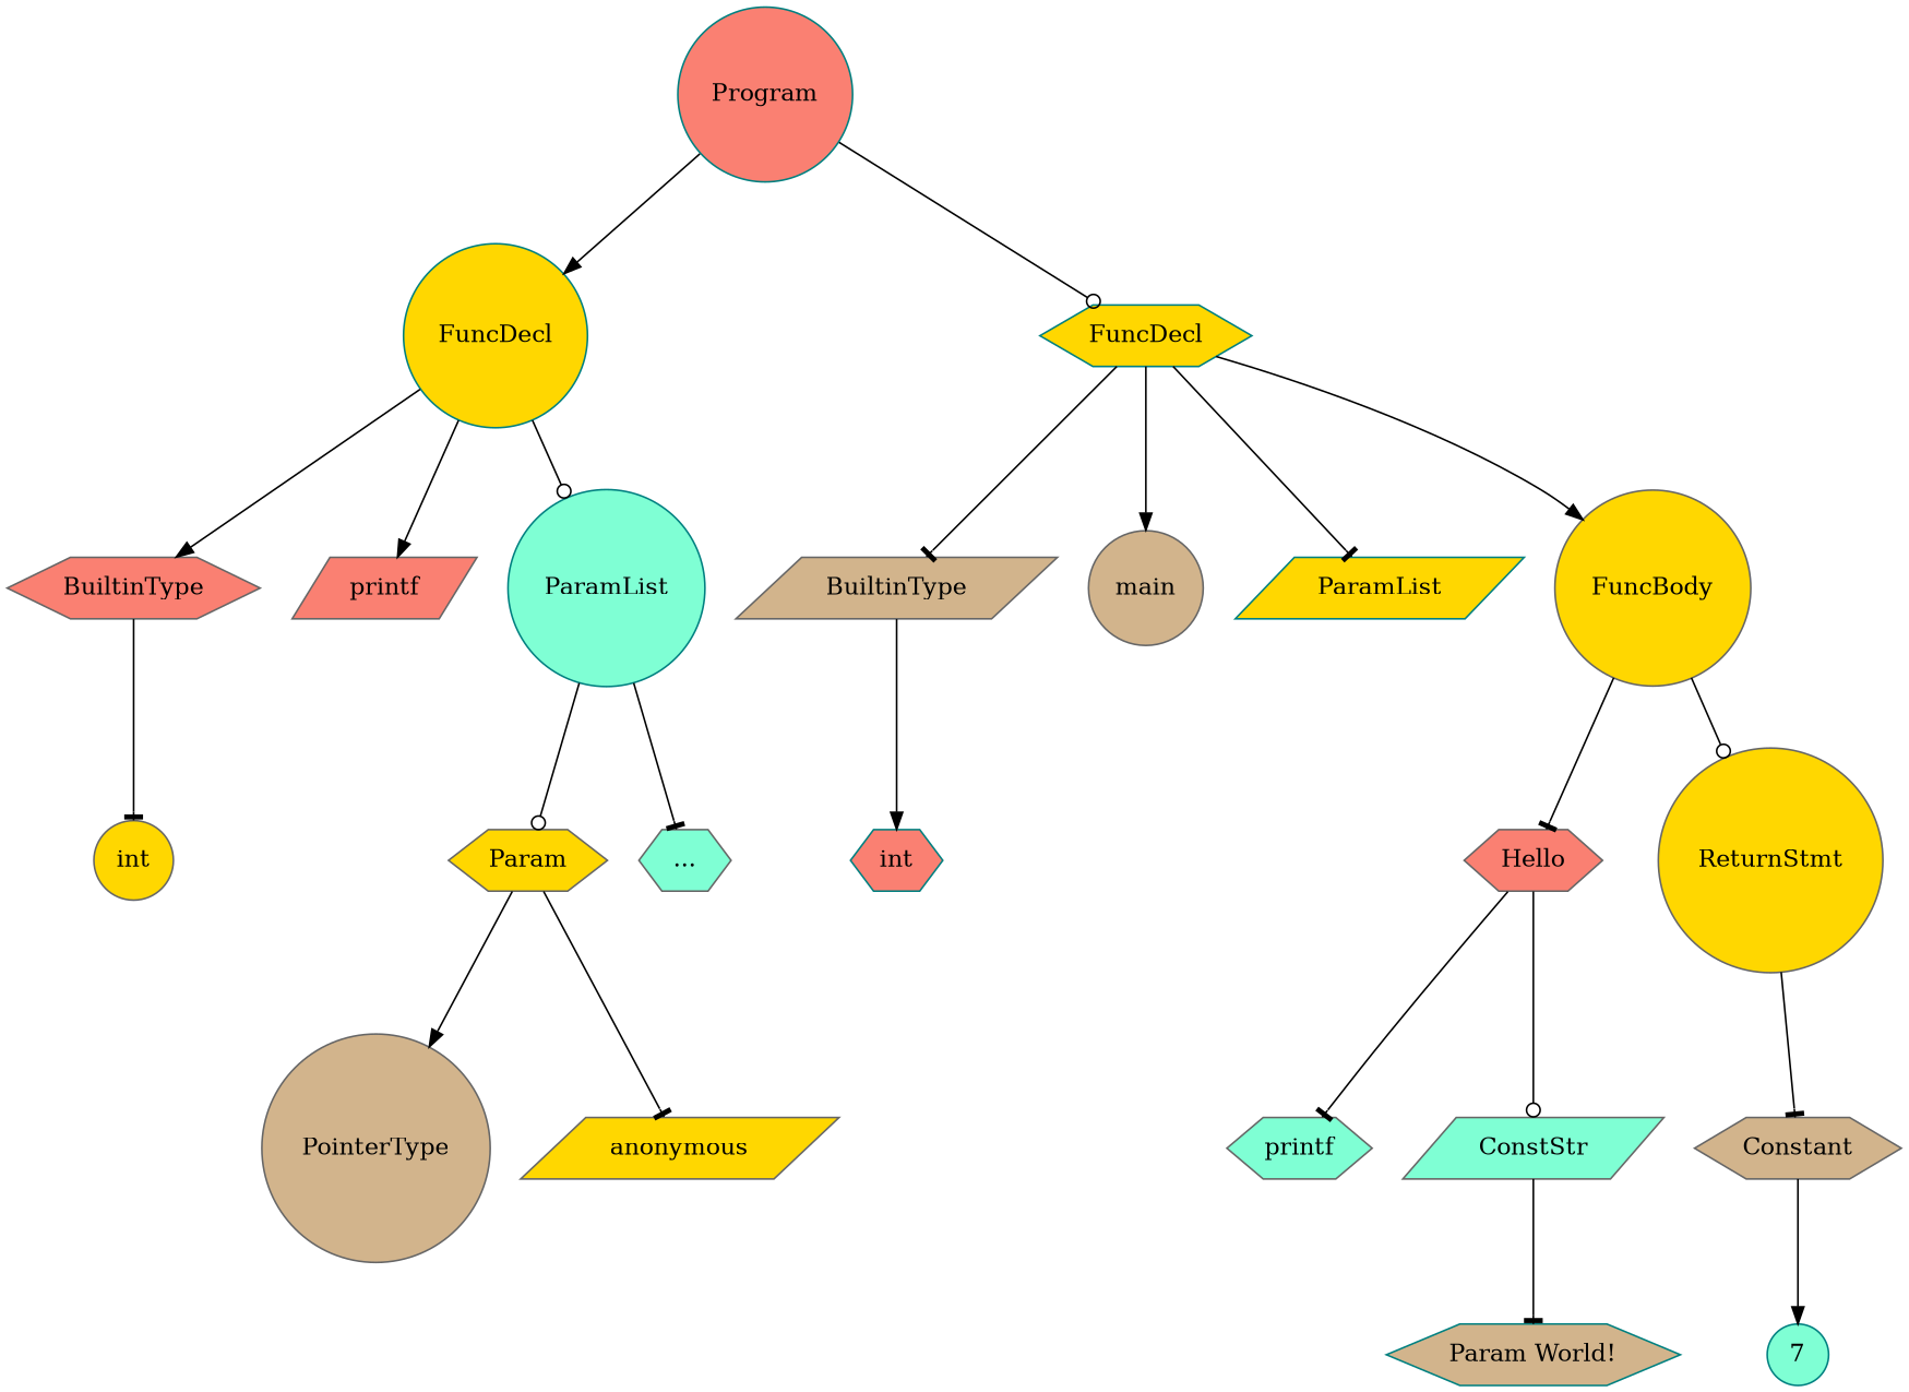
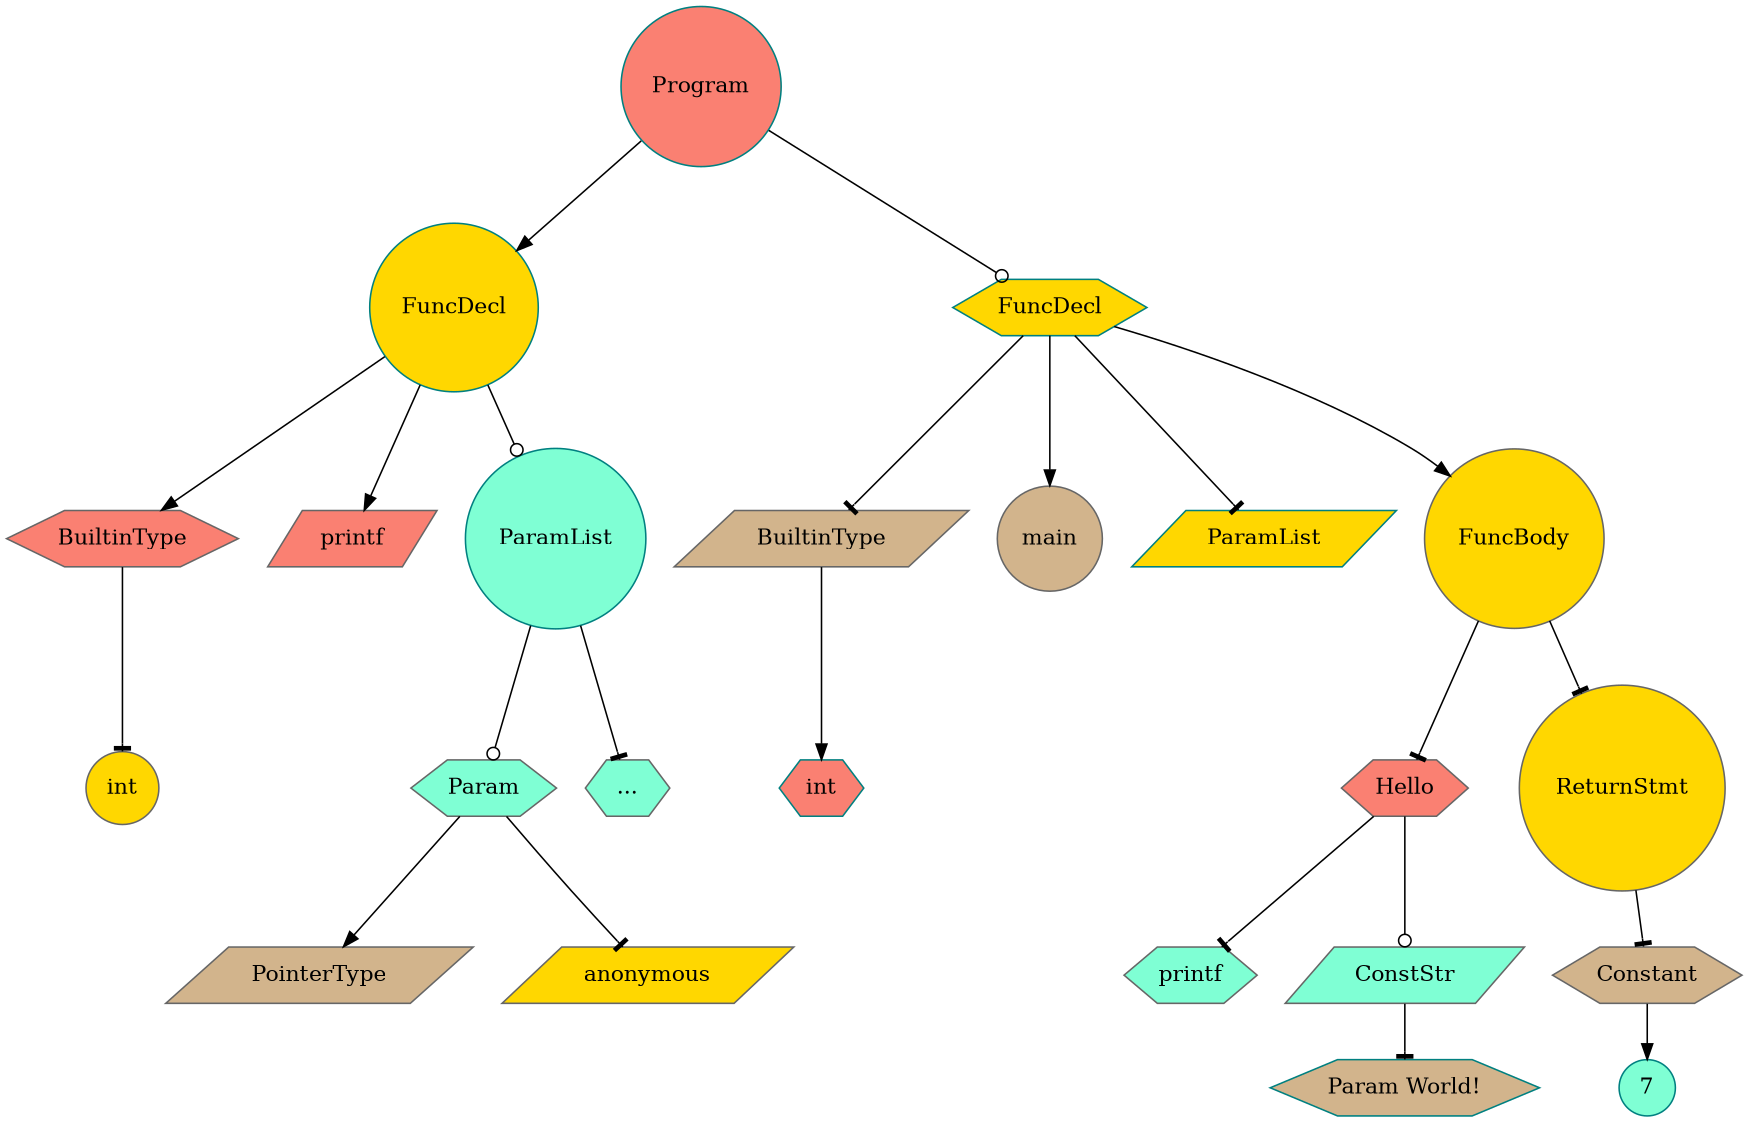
  digraph {
    node [color=gray40 fillcolor=gold shape=hexagon style=filled]
    edge [arrowhead=tee]
    n1 [color=teal fillcolor=salmon label=Program shape=circle]
    n2 [color=teal label=FuncDecl shape=circle]
    n3 [color=teal label=FuncDecl]
    n4 [fillcolor=salmon label=BuiltinType]
    n5 [fillcolor=salmon label=printf shape=parallelogram]
    n6 [color=teal fillcolor=aquamarine label=ParamList shape=circle]
    n7 [fillcolor=tan label=BuiltinType shape=parallelogram]
    n8 [fillcolor=tan label=main shape=circle]
    n9 [color=teal label=ParamList shape=parallelogram]
    n10 [label=FuncBody shape=circle]
    n11 [label=int shape=circle]
-   n12 [label=Param]
+   n12 [fillcolor=aquamarine label=Param]
    n13 [fillcolor=aquamarine label="..."]
-   n14 [fillcolor=tan label=PointerType shape=circle]
+   n14 [fillcolor=tan label=PointerType shape=parallelogram]
    n15 [label=anonymous shape=parallelogram]
    n16 [color=teal fillcolor=salmon label=int]
    n17 [fillcolor=salmon label=Hello]
    n18 [label=ReturnStmt shape=circle]
    n19 [fillcolor=aquamarine label=printf]
    n20 [fillcolor=aquamarine label=ConstStr shape=parallelogram]
    n21 [fillcolor=tan label=Constant]
    n22 [color=teal fillcolor=tan label="Param World!"]
    n23 [color=teal fillcolor=aquamarine label=7 shape=circle]
    n1 -> n2 [arrowhead=normal]
    n1 -> n3 [arrowhead=odot]
    n2 -> n4 [arrowhead=normal]
    n2 -> n5 [arrowhead=normal]
    n2 -> n6 [arrowhead=odot]
    n3 -> n7
    n3 -> n8 [arrowhead=normal]
    n3 -> n9
    n3 -> n10 [arrowhead=normal]
    n4 -> n11
    n6 -> n12 [arrowhead=odot]
    n6 -> n13
    n7 -> n16 [arrowhead=normal]
    n10 -> n17
-   n10 -> n18 [arrowhead=odot]
+   n10 -> n18
    n12 -> n14 [arrowhead=normal]
    n12 -> n15
    n17 -> n19
    n17 -> n20 [arrowhead=odot]
    n18 -> n21
    n20 -> n22
    n21 -> n23 [arrowhead=normal]
  }
